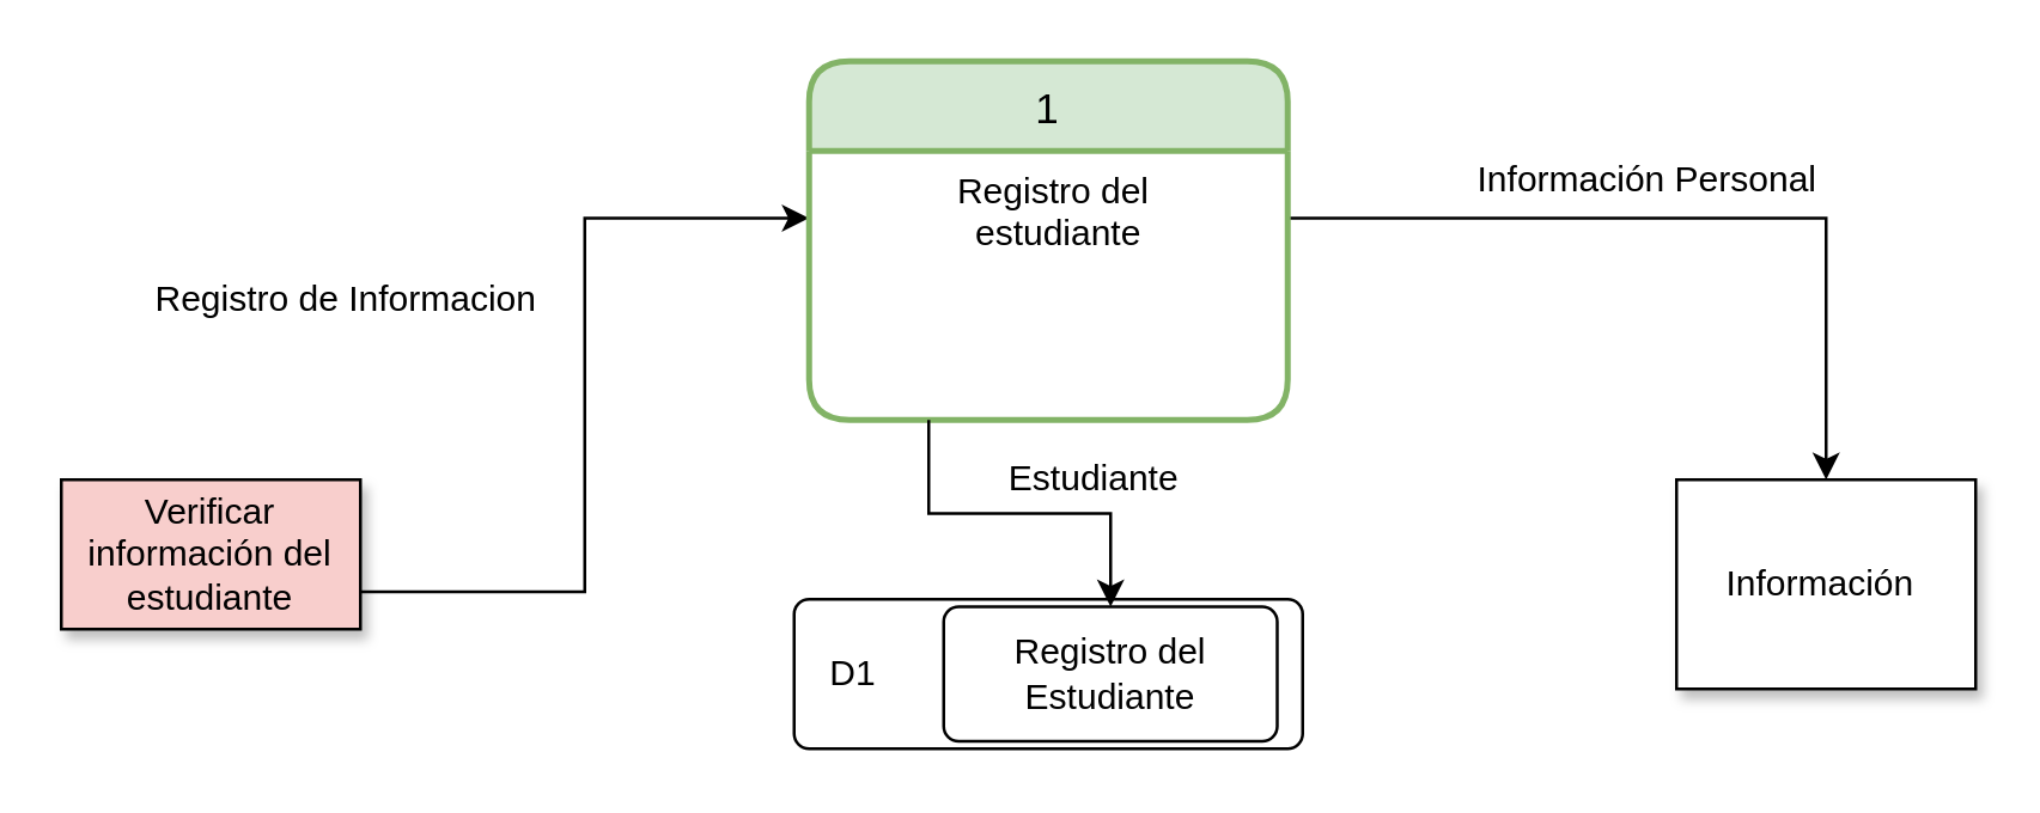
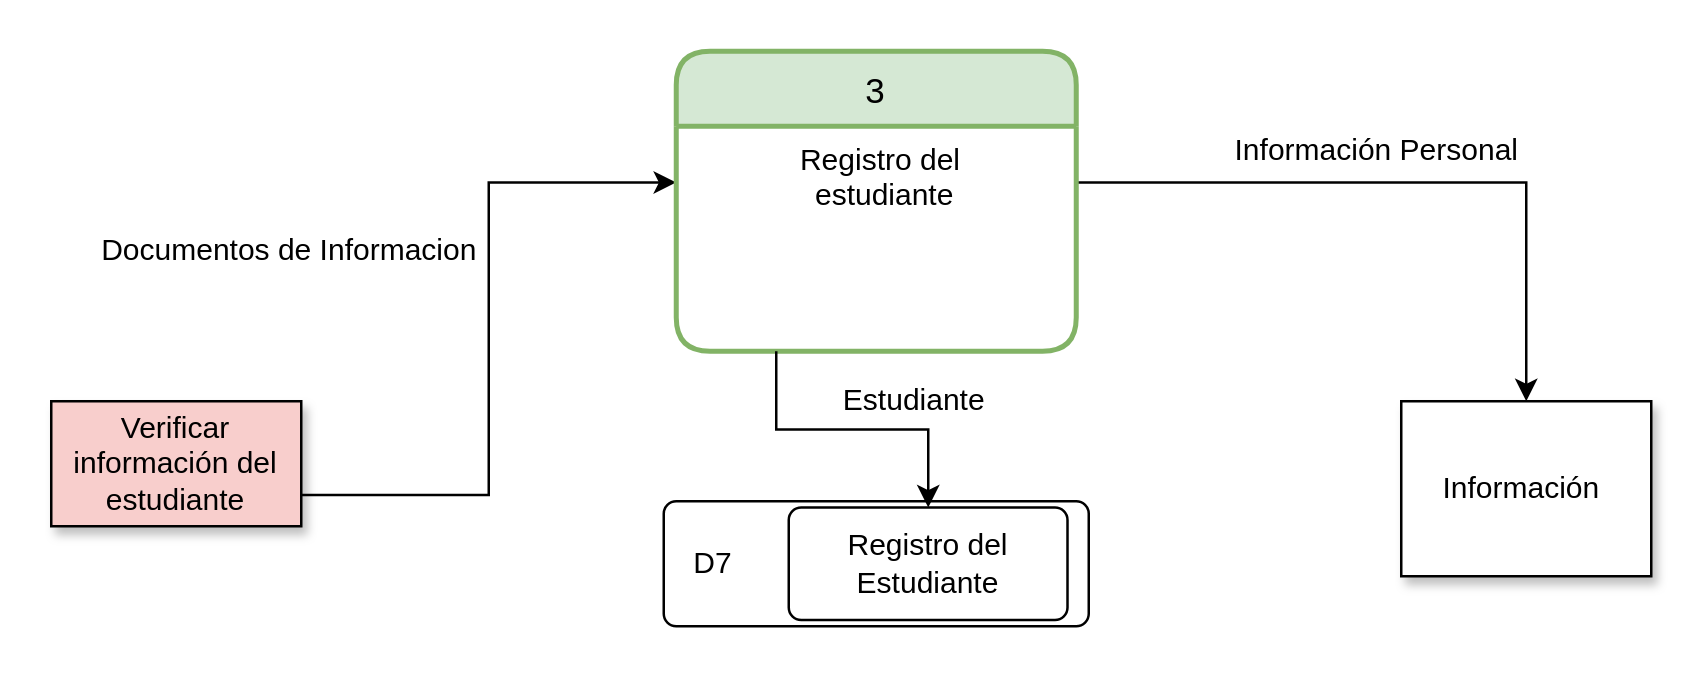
  <mxCell id="0" />
  <mxCell id="1" parent="0" />
  <mxCell id="2" style="edgeStyle=orthogonalEdgeStyle;rounded=0;orthogonalLoop=1;jettySize=auto;html=1;exitX=1;exitY=0.75;exitDx=0;exitDy=0;entryX=0;entryY=0.25;entryDx=0;entryDy=0;" edge="1" parent="1" source="3" target="10"><mxGeometry relative="1" as="geometry"><mxPoint x="250" y="210" as="targetPoint" /></mxGeometry></mxCell>
  <mxCell id="3" value="Verificar información del estudiante" style="whiteSpace=wrap;html=1;align=center;shadow=1;fillColor=#f8cecc;" vertex="1" parent="1"><mxGeometry x="20" y="160" width="100" height="50" as="geometry" /></mxCell>
  <mxCell id="4" style="edgeStyle=orthogonalEdgeStyle;rounded=0;orthogonalLoop=1;jettySize=auto;html=1;exitX=1;exitY=0.25;exitDx=0;exitDy=0;" edge="1" parent="1" source="10" target="8"><mxGeometry relative="1" as="geometry"><mxPoint x="410" y="190" as="sourcePoint" /></mxGeometry></mxCell>
  <mxCell id="5" value="" style="rounded=1;absoluteArcSize=1;html=1;arcSize=10;align=center;" vertex="1" parent="1"><mxGeometry x="265" y="200" width="170" height="50" as="geometry" /></mxCell>
- <mxCell id="6" value="D1" style="html=1;shape=mxgraph.er.anchor;whiteSpace=wrap;strokeColor=#82b366;shadow=1;fillColor=#000033;" vertex="1" parent="5"><mxGeometry width="40" height="50" as="geometry" /></mxCell>
+ <mxCell id="6" value="D7" style="html=1;shape=mxgraph.er.anchor;whiteSpace=wrap;strokeColor=#82b366;shadow=1;fillColor=#000033;" vertex="1" parent="5"><mxGeometry width="40" height="50" as="geometry" /></mxCell>
  <mxCell id="7" value="Registro del Estudiante" style="rounded=1;absoluteArcSize=1;html=1;arcSize=10;whiteSpace=wrap;points=[];strokeColor=inherit;fillColor=inherit;" vertex="1" parent="5"><mxGeometry x="50" y="2.5" width="111.5" height="45" as="geometry" /></mxCell>
  <mxCell id="8" value="Información&amp;nbsp;" style="whiteSpace=wrap;html=1;align=center;shadow=1;" vertex="1" parent="1"><mxGeometry x="560" y="160" width="100" height="70" as="geometry" /></mxCell>
- <mxCell id="9" value="1" style="swimlane;childLayout=stackLayout;horizontal=1;startSize=30;horizontalStack=0;rounded=1;fontSize=14;fontStyle=0;strokeWidth=2;resizeParent=0;resizeLast=1;shadow=0;dashed=0;align=center;fillColor=#d5e8d4;strokeColor=#82b366;" vertex="1" parent="1"><mxGeometry x="270" y="20" width="160" height="120" as="geometry" /></mxCell>
+ <mxCell id="9" value="3" style="swimlane;childLayout=stackLayout;horizontal=1;startSize=30;horizontalStack=0;rounded=1;fontSize=14;fontStyle=0;strokeWidth=2;resizeParent=0;resizeLast=1;shadow=0;dashed=0;align=center;fillColor=#d5e8d4;strokeColor=#82b366;" vertex="1" parent="1"><mxGeometry x="270" y="20" width="160" height="120" as="geometry" /></mxCell>
  <mxCell id="10" value="Registro del&#10; estudiante" style="align=center;strokeColor=none;fillColor=none;spacingLeft=4;fontSize=12;verticalAlign=top;resizable=0;rotatable=0;part=1;" vertex="1" parent="9"><mxGeometry y="30" width="160" height="90" as="geometry" /></mxCell>
- <mxCell id="11" value="Registro de Informacion" style="text;html=1;align=center;verticalAlign=middle;resizable=0;points=[];autosize=1;" vertex="1" parent="1"><mxGeometry x="30" y="90" width="170" height="20" as="geometry" /></mxCell>
+ <mxCell id="11" value="Documentos de Informacion" style="text;html=1;align=center;verticalAlign=middle;resizable=0;points=[];autosize=1;" vertex="1" parent="1"><mxGeometry x="30" y="90" width="170" height="20" as="geometry" /></mxCell>
  <mxCell id="12" style="edgeStyle=orthogonalEdgeStyle;rounded=0;orthogonalLoop=1;jettySize=auto;html=1;exitX=0.25;exitY=1;exitDx=0;exitDy=0;" edge="1" parent="1" source="10" target="7"><mxGeometry relative="1" as="geometry" /></mxCell>
  <mxCell id="13" value="Estudiante" style="text;html=1;align=center;verticalAlign=middle;resizable=0;points=[];autosize=1;" vertex="1" parent="1"><mxGeometry x="330" y="150" width="70" height="20" as="geometry" /></mxCell>
  <mxCell id="14" value="Información Personal" style="text;html=1;align=center;verticalAlign=middle;resizable=0;points=[];autosize=1;" vertex="1" parent="1"><mxGeometry x="485" y="50" width="130" height="20" as="geometry" /></mxCell>
